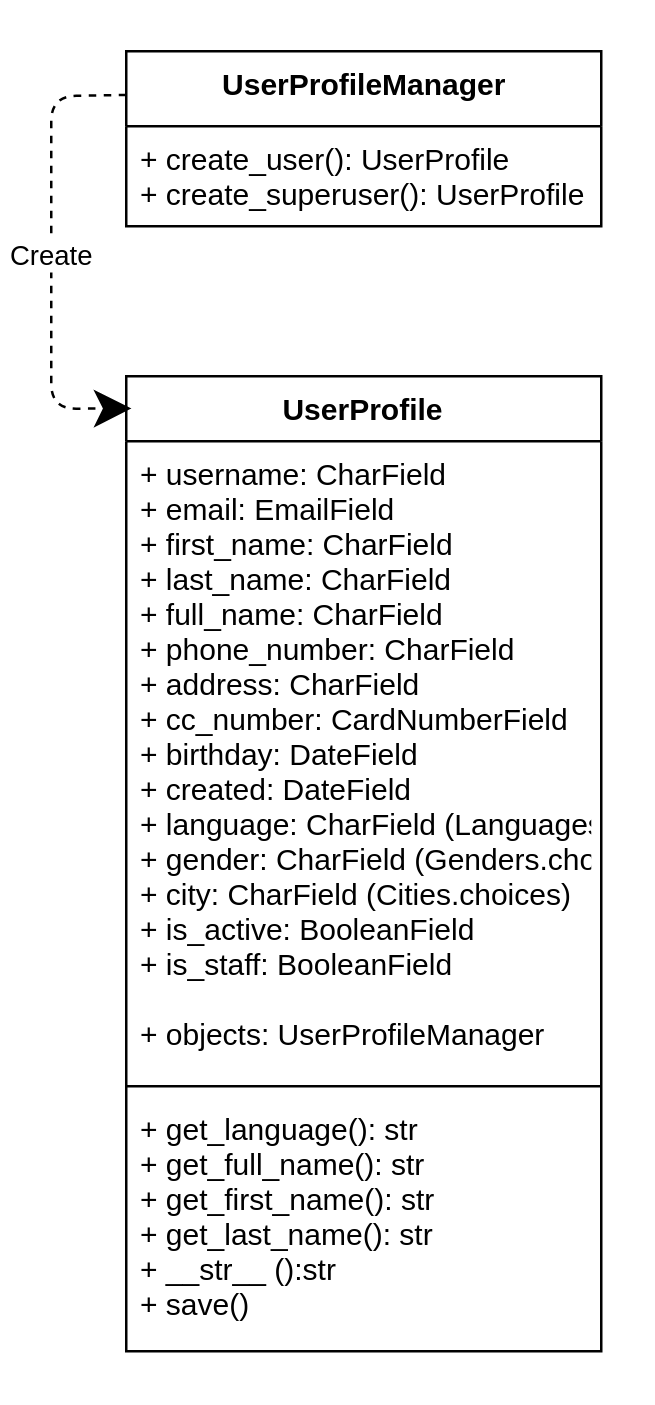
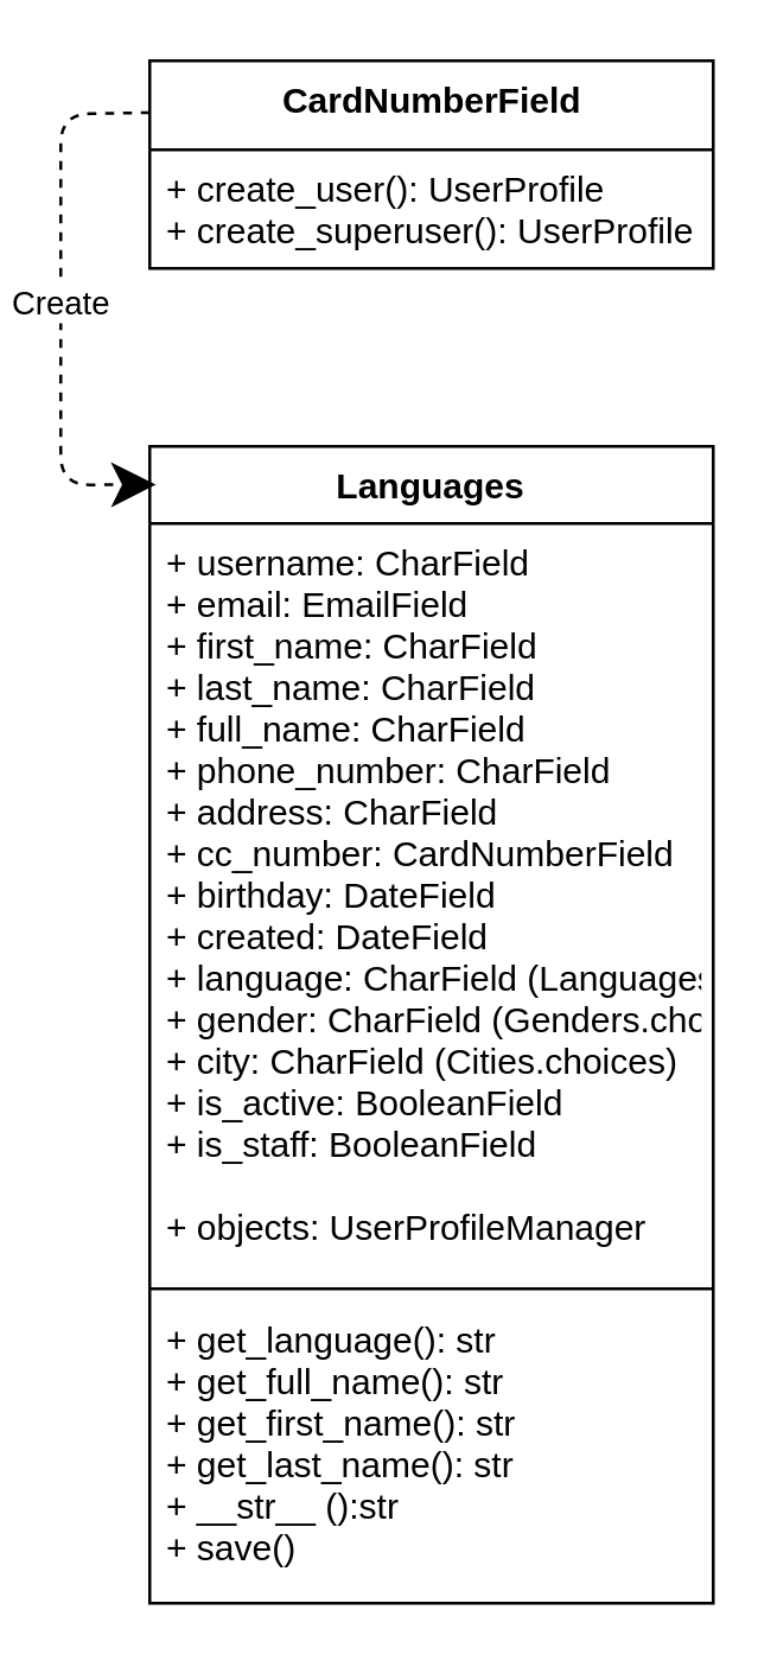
  <mxCell id="0" />
  <mxCell id="1" parent="0" />
- <mxCell id="2" value="&lt;span style=&quot;font-style: normal&quot;&gt;&lt;b&gt;UserProfileManager&lt;/b&gt;&lt;/span&gt;" style="swimlane;fontStyle=2;align=center;verticalAlign=top;childLayout=stackLayout;horizontal=1;startSize=30;horizontalStack=0;resizeParent=1;resizeParentMax=0;resizeLast=0;collapsible=1;marginBottom=0;html=1;" vertex="1" parent="1"><mxGeometry x="50" y="20" width="190" height="70" as="geometry" /></mxCell>
+ <mxCell id="2" value="&lt;span style=&quot;font-style: normal&quot;&gt;&lt;b&gt;CardNumberField&lt;/b&gt;&lt;/span&gt;" style="swimlane;fontStyle=2;align=center;verticalAlign=top;childLayout=stackLayout;horizontal=1;startSize=30;horizontalStack=0;resizeParent=1;resizeParentMax=0;resizeLast=0;collapsible=1;marginBottom=0;html=1;" vertex="1" parent="1"><mxGeometry x="50" y="20" width="190" height="70" as="geometry" /></mxCell>
  <mxCell id="3" value="+ create_user(): UserProfile&#10;+ create_superuser(): UserProfile" style="text;strokeColor=none;fillColor=none;align=left;verticalAlign=top;spacingLeft=4;spacingRight=4;overflow=hidden;rotatable=0;points=[[0,0.5],[1,0.5]];portConstraint=eastwest;" vertex="1" parent="2"><mxGeometry y="30" width="190" height="40" as="geometry" /></mxCell>
- <mxCell id="4" value="UserProfile" style="swimlane;fontStyle=1;align=center;verticalAlign=top;childLayout=stackLayout;horizontal=1;startSize=26;horizontalStack=0;resizeParent=1;resizeParentMax=0;resizeLast=0;collapsible=1;marginBottom=0;fontColor=#000000;" vertex="1" parent="1"><mxGeometry x="50" y="150" width="190" height="390" as="geometry" /></mxCell>
+ <mxCell id="4" value="Languages" style="swimlane;fontStyle=1;align=center;verticalAlign=top;childLayout=stackLayout;horizontal=1;startSize=26;horizontalStack=0;resizeParent=1;resizeParentMax=0;resizeLast=0;collapsible=1;marginBottom=0;fontColor=#000000;" vertex="1" parent="1"><mxGeometry x="50" y="150" width="190" height="390" as="geometry" /></mxCell>
  <mxCell id="5" value="+ username: CharField&#10;+ email: EmailField&#10;+ first_name: CharField&#10;+ last_name: CharField&#10;+ full_name: CharField&#10;+ phone_number: CharField&#10;+ address: CharField&#10;+ cc_number: CardNumberField&#10;+ birthday: DateField&#10;+ created: DateField&#10;+ language: CharField (Languages.choices)&#10;+ gender: CharField (Genders.choices)&#10;+ city: CharField (Cities.choices)&#10;+ is_active: BooleanField&#10;+ is_staff: BooleanField&#10;&#10;+ objects: UserProfileManager&#10;" style="text;strokeColor=none;fillColor=none;align=left;verticalAlign=top;spacingLeft=4;spacingRight=4;overflow=hidden;rotatable=0;points=[[0,0.5],[1,0.5]];portConstraint=eastwest;" vertex="1" parent="4"><mxGeometry y="26" width="190" height="254" as="geometry" /></mxCell>
  <mxCell id="6" value="" style="line;strokeWidth=1;fillColor=none;align=left;verticalAlign=middle;spacingTop=-1;spacingLeft=3;spacingRight=3;rotatable=0;labelPosition=right;points=[];portConstraint=eastwest;" vertex="1" parent="4"><mxGeometry y="280" width="190" height="8" as="geometry" /></mxCell>
  <mxCell id="7" value="+ get_language(): str&#10;+ get_full_name(): str&#10;+ get_first_name(): str&#10;+ get_last_name(): str&#10;+ __str__ ():str&#10;+ save()" style="text;strokeColor=none;fillColor=none;align=left;verticalAlign=top;spacingLeft=4;spacingRight=4;overflow=hidden;rotatable=0;points=[[0,0.5],[1,0.5]];portConstraint=eastwest;" vertex="1" parent="4"><mxGeometry y="288" width="190" height="102" as="geometry" /></mxCell>
  <mxCell id="8" value="Create" style="endArrow=classic;endSize=12;dashed=1;html=1;exitX=0;exitY=0.25;exitDx=0;exitDy=0;entryX=0.011;entryY=0.033;entryDx=0;entryDy=0;entryPerimeter=0;" edge="1" parent="1" source="2" target="4"><mxGeometry width="160" relative="1" as="geometry"><mxPoint x="10" y="120" as="sourcePoint" /><mxPoint x="170" y="120" as="targetPoint" /><Array as="points"><mxPoint x="20" y="38" /><mxPoint x="20" y="163" /></Array></mxGeometry></mxCell>
